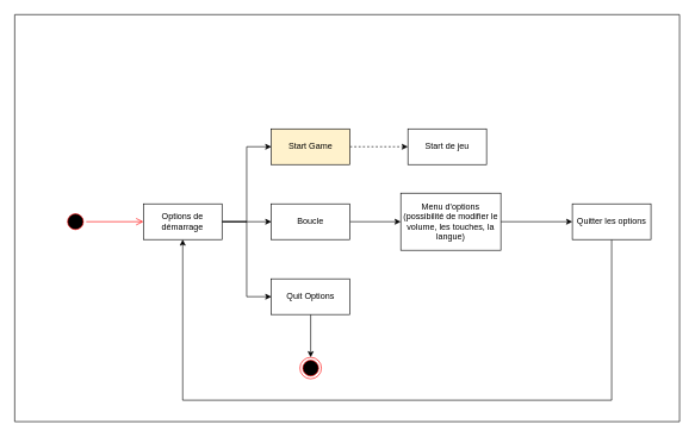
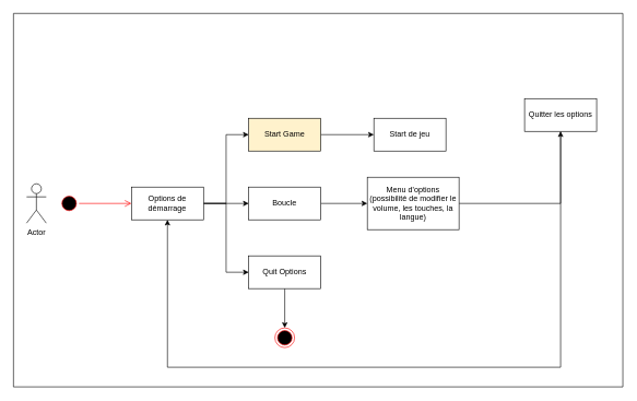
  <mxCell id="0" />
  <mxCell id="1" parent="0" />
+ <mxCell id="2" value="Actor" style="shape=umlActor;verticalLabelPosition=bottom;verticalAlign=top;html=1;" vertex="1" parent="1"><mxGeometry x="40" y="280" width="30" height="60" as="geometry" /></mxCell>
  <mxCell id="3" value="" style="edgeStyle=orthogonalEdgeStyle;rounded=0;orthogonalLoop=1;jettySize=auto;html=1;" edge="1" parent="1" source="6" target="10"><mxGeometry relative="1" as="geometry" /></mxCell>
  <mxCell id="4" style="edgeStyle=orthogonalEdgeStyle;rounded=0;orthogonalLoop=1;jettySize=auto;html=1;entryX=0;entryY=0.5;entryDx=0;entryDy=0;" edge="1" parent="1" source="6" target="12"><mxGeometry relative="1" as="geometry" /></mxCell>
  <mxCell id="5" style="edgeStyle=orthogonalEdgeStyle;rounded=0;orthogonalLoop=1;jettySize=auto;html=1;entryX=0;entryY=0.5;entryDx=0;entryDy=0;" edge="1" parent="1" source="6" target="8"><mxGeometry relative="1" as="geometry" /></mxCell>
  <mxCell id="6" value="Options de démarrage" style="html=1;whiteSpace=wrap;" vertex="1" parent="1"><mxGeometry x="200" y="285" width="110" height="50" as="geometry" /></mxCell>
- <mxCell id="7" value="" style="edgeStyle=orthogonalEdgeStyle;rounded=0;orthogonalLoop=1;jettySize=auto;html=1;dashed=1;" edge="1" parent="1" source="8" target="18"><mxGeometry relative="1" as="geometry" /></mxCell>
+ <mxCell id="7" value="" style="edgeStyle=orthogonalEdgeStyle;rounded=0;orthogonalLoop=1;jettySize=auto;html=1;" edge="1" parent="1" source="8" target="18"><mxGeometry relative="1" as="geometry" /></mxCell>
  <mxCell id="8" value="Start Game" style="html=1;whiteSpace=wrap;fillColor=#fff2cc;" vertex="1" parent="1"><mxGeometry x="379" y="180" width="110" height="50" as="geometry" /></mxCell>
  <mxCell id="9" value="" style="edgeStyle=orthogonalEdgeStyle;rounded=0;orthogonalLoop=1;jettySize=auto;html=1;" edge="1" parent="1" source="10" target="17"><mxGeometry relative="1" as="geometry" /></mxCell>
  <mxCell id="10" value="Boucle" style="html=1;whiteSpace=wrap;" vertex="1" parent="1"><mxGeometry x="379" y="285" width="110" height="50" as="geometry" /></mxCell>
  <mxCell id="11" value="" style="edgeStyle=orthogonalEdgeStyle;rounded=0;orthogonalLoop=1;jettySize=auto;html=1;" edge="1" parent="1" source="12" target="15"><mxGeometry relative="1" as="geometry" /></mxCell>
  <mxCell id="12" value="Quit Options" style="html=1;whiteSpace=wrap;" vertex="1" parent="1"><mxGeometry x="379" y="390" width="110" height="50" as="geometry" /></mxCell>
  <mxCell id="13" value="" style="ellipse;html=1;shape=startState;fillColor=#000000;strokeColor=#ff0000;" vertex="1" parent="1"><mxGeometry x="90" y="295" width="30" height="30" as="geometry" /></mxCell>
  <mxCell id="14" value="" style="edgeStyle=orthogonalEdgeStyle;html=1;verticalAlign=bottom;endArrow=open;endSize=8;strokeColor=#ff0000;rounded=0;" edge="1" source="13" parent="1" target="6"><mxGeometry relative="1" as="geometry"><mxPoint x="135" y="490" as="targetPoint" /></mxGeometry></mxCell>
  <mxCell id="15" value="" style="ellipse;html=1;shape=endState;fillColor=#000000;strokeColor=#ff0000;" vertex="1" parent="1"><mxGeometry x="419" y="500" width="30" height="30" as="geometry" /></mxCell>
  <mxCell id="16" value="" style="edgeStyle=orthogonalEdgeStyle;rounded=0;orthogonalLoop=1;jettySize=auto;html=1;" edge="1" parent="1" source="17" target="20"><mxGeometry relative="1" as="geometry" /></mxCell>
  <mxCell id="17" value="Menu d'options&lt;div&gt;(possibilité de modifier le volume, les touches, la langue)&lt;/div&gt;" style="html=1;whiteSpace=wrap;" vertex="1" parent="1"><mxGeometry x="560" y="270" width="140" height="80" as="geometry" /></mxCell>
  <mxCell id="18" value="Start de jeu" style="html=1;whiteSpace=wrap;" vertex="1" parent="1"><mxGeometry x="570" y="180" width="110" height="50" as="geometry" /></mxCell>
  <mxCell id="19" value="" style="edgeStyle=orthogonalEdgeStyle;rounded=0;orthogonalLoop=1;jettySize=auto;html=1;" edge="1" parent="1" source="20" target="6"><mxGeometry relative="1" as="geometry"><mxPoint x="855" y="415" as="targetPoint" /><Array as="points"><mxPoint x="855" y="560" /><mxPoint x="255" y="560" /></Array></mxGeometry></mxCell>
- <mxCell id="20" value="Quitter les options" style="html=1;whiteSpace=wrap;" vertex="1" parent="1"><mxGeometry x="800" y="285" width="110" height="50" as="geometry" /></mxCell>
+ <mxCell id="20" value="Quitter les options" style="html=1;whiteSpace=wrap;" vertex="1" parent="1"><mxGeometry x="800" y="150" width="110" height="50" as="geometry" /></mxCell>
  <mxCell id="21" value="" style="swimlane;startSize=0;" vertex="1" parent="1"><mxGeometry y="20" width="930" height="570" as="geometry" x="20" /></mxCell>
